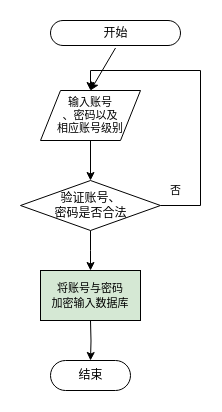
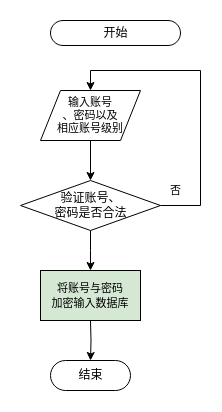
  <mxCell id="0" />
  <mxCell id="1" parent="0" />
- <mxCell id="2" style="edgeStyle=none;html=1;exitX=0.5;exitY=0.5;exitDx=0;exitDy=15;exitPerimeter=0;entryX=0.5;entryY=0;entryDx=0;entryDy=0;" parent="1" source="3" target="5" edge="1"><mxGeometry relative="1" as="geometry" /></mxCell>
  <mxCell id="3" value="开始" style="html=1;dashed=0;whitespace=wrap;shape=mxgraph.dfd.start" parent="1" vertex="1"><mxGeometry x="50" y="20" width="130" height="25" as="geometry" /></mxCell>
  <mxCell id="4" style="edgeStyle=none;html=1;exitX=0.5;exitY=1;exitDx=0;exitDy=0;entryX=0.5;entryY=0;entryDx=0;entryDy=0;" parent="1" source="5" target="8" edge="1"><mxGeometry relative="1" as="geometry" /></mxCell>
  <mxCell id="5" value="输入账号&lt;br&gt;、密码以及&lt;br&gt;相应账号级别" style="shape=parallelogram;perimeter=parallelogramPerimeter;whiteSpace=wrap;html=1;dashed=0;fontFamily=Helvetica;fontSize=11;fontColor=default;" parent="1" vertex="1"><mxGeometry x="40" y="90" width="100" height="50" as="geometry" /></mxCell>
  <mxCell id="6" style="edgeStyle=orthogonalEdgeStyle;shape=connector;rounded=0;html=1;exitX=1;exitY=0.5;exitDx=0;exitDy=0;entryX=0.5;entryY=0;entryDx=0;entryDy=0;labelBackgroundColor=default;fontFamily=Helvetica;fontSize=11;fontColor=default;endArrow=classic;strokeColor=default;" parent="1" source="8" target="5" edge="1"><mxGeometry relative="1" as="geometry"><Array as="points"><mxPoint x="200" y="205" /><mxPoint x="200" y="70" /><mxPoint x="90" y="70" /></Array></mxGeometry></mxCell>
  <mxCell id="7" style="edgeStyle=orthogonalEdgeStyle;shape=connector;rounded=0;html=1;exitX=0.5;exitY=1;exitDx=0;exitDy=0;entryX=0.5;entryY=0;entryDx=0;entryDy=0;labelBackgroundColor=default;fontFamily=Helvetica;fontSize=11;fontColor=default;endArrow=classic;strokeColor=default;" parent="1" source="8" edge="1"><mxGeometry relative="1" as="geometry"><mxPoint x="90" y="270" as="targetPoint" /></mxGeometry></mxCell>
  <mxCell id="8" value="验证账号、&lt;br&gt;密码是否合法" style="shape=rhombus;html=1;dashed=0;whitespace=wrap;perimeter=rhombusPerimeter;" parent="1" vertex="1"><mxGeometry x="20" y="180" width="140" height="50" as="geometry" /></mxCell>
  <mxCell id="9" value="否" style="text;html=1;align=center;verticalAlign=middle;resizable=0;points=[];autosize=1;strokeColor=none;fillColor=none;fontSize=11;fontFamily=Helvetica;fontColor=default;" parent="1" vertex="1"><mxGeometry x="160" y="180" width="30" height="20" as="geometry" /></mxCell>
  <mxCell id="10" value="" style="edgeStyle=orthogonalEdgeStyle;shape=connector;rounded=0;html=1;labelBackgroundColor=default;fontFamily=Helvetica;fontSize=11;fontColor=default;endArrow=classic;strokeColor=default;" parent="1" target="11" edge="1"><mxGeometry relative="1" as="geometry"><mxPoint x="90" y="320" as="sourcePoint" /></mxGeometry></mxCell>
  <mxCell id="11" value="结束" style="html=1;dashed=0;whitespace=wrap;shape=mxgraph.dfd.start" parent="1" vertex="1"><mxGeometry x="50" y="360" width="80" height="30" as="geometry" /></mxCell>
  <mxCell id="12" value="&lt;span style=&quot;font-size: 11px&quot;&gt;将账号与密码&lt;/span&gt;&lt;br style=&quot;font-size: 11px&quot;&gt;&lt;span style=&quot;font-size: 11px&quot;&gt;加密输入数据库&lt;/span&gt;&lt;span style=&quot;font-size: 11px&quot;&gt;&lt;br&gt;&lt;/span&gt;" style="rounded=0;whiteSpace=wrap;html=1;fillColor=#d5e8d4;" vertex="1" parent="1"><mxGeometry x="40" y="270" width="100" height="50" as="geometry" /></mxCell>
